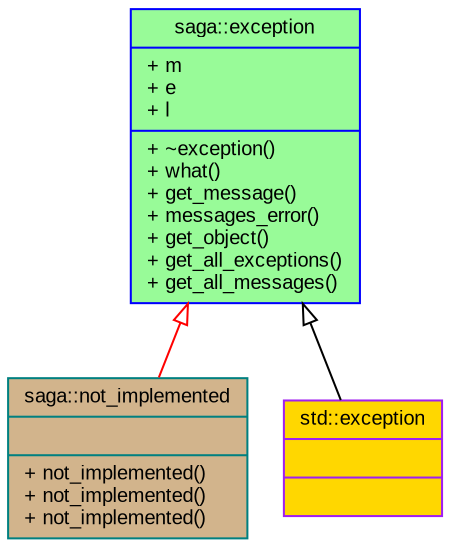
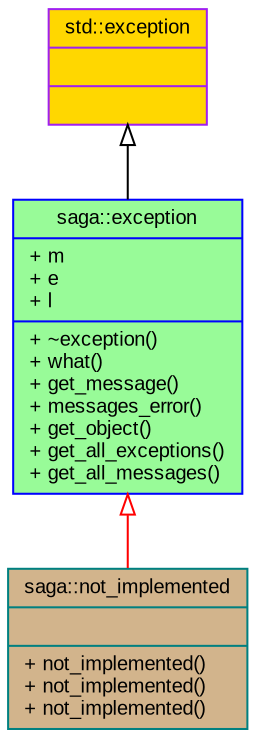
  digraph {
    fontname="Liberation Sans"
    node [fontname="Liberation Sans" fontsize=10 shape=record style=filled]
    edge [arrowtail=onormal dir=back fontname="Liberation Sans" fontsize=10 labelfontname=FreeSans labelfontsize=10 style=solid]
    n1 [color=teal fillcolor=tan fontcolor=black height=0.2 label="{saga::not_implemented\n||+ not_implemented()\l+ not_implemented()\l+ not_implemented()\l}" width=0.4]
    n2 [color=blue fillcolor=palegreen height=0.2 label="{saga::exception\n|+ m\l+ e\l+ l\l|+ ~exception()\l+ what()\l+ get_message()\l+ messages_error()\l+ get_object()\l+ get_all_exceptions()\l+ get_all_messages()\l}" width=0.4]
    n3 [color=purple fillcolor=gold height=0.2 label="{std::exception\n||}" width=0.4]
    n2 -> n1 [color=red]
-   n2 -> n3 [color=black]
+   n3 -> n2 [color=black]
  }
